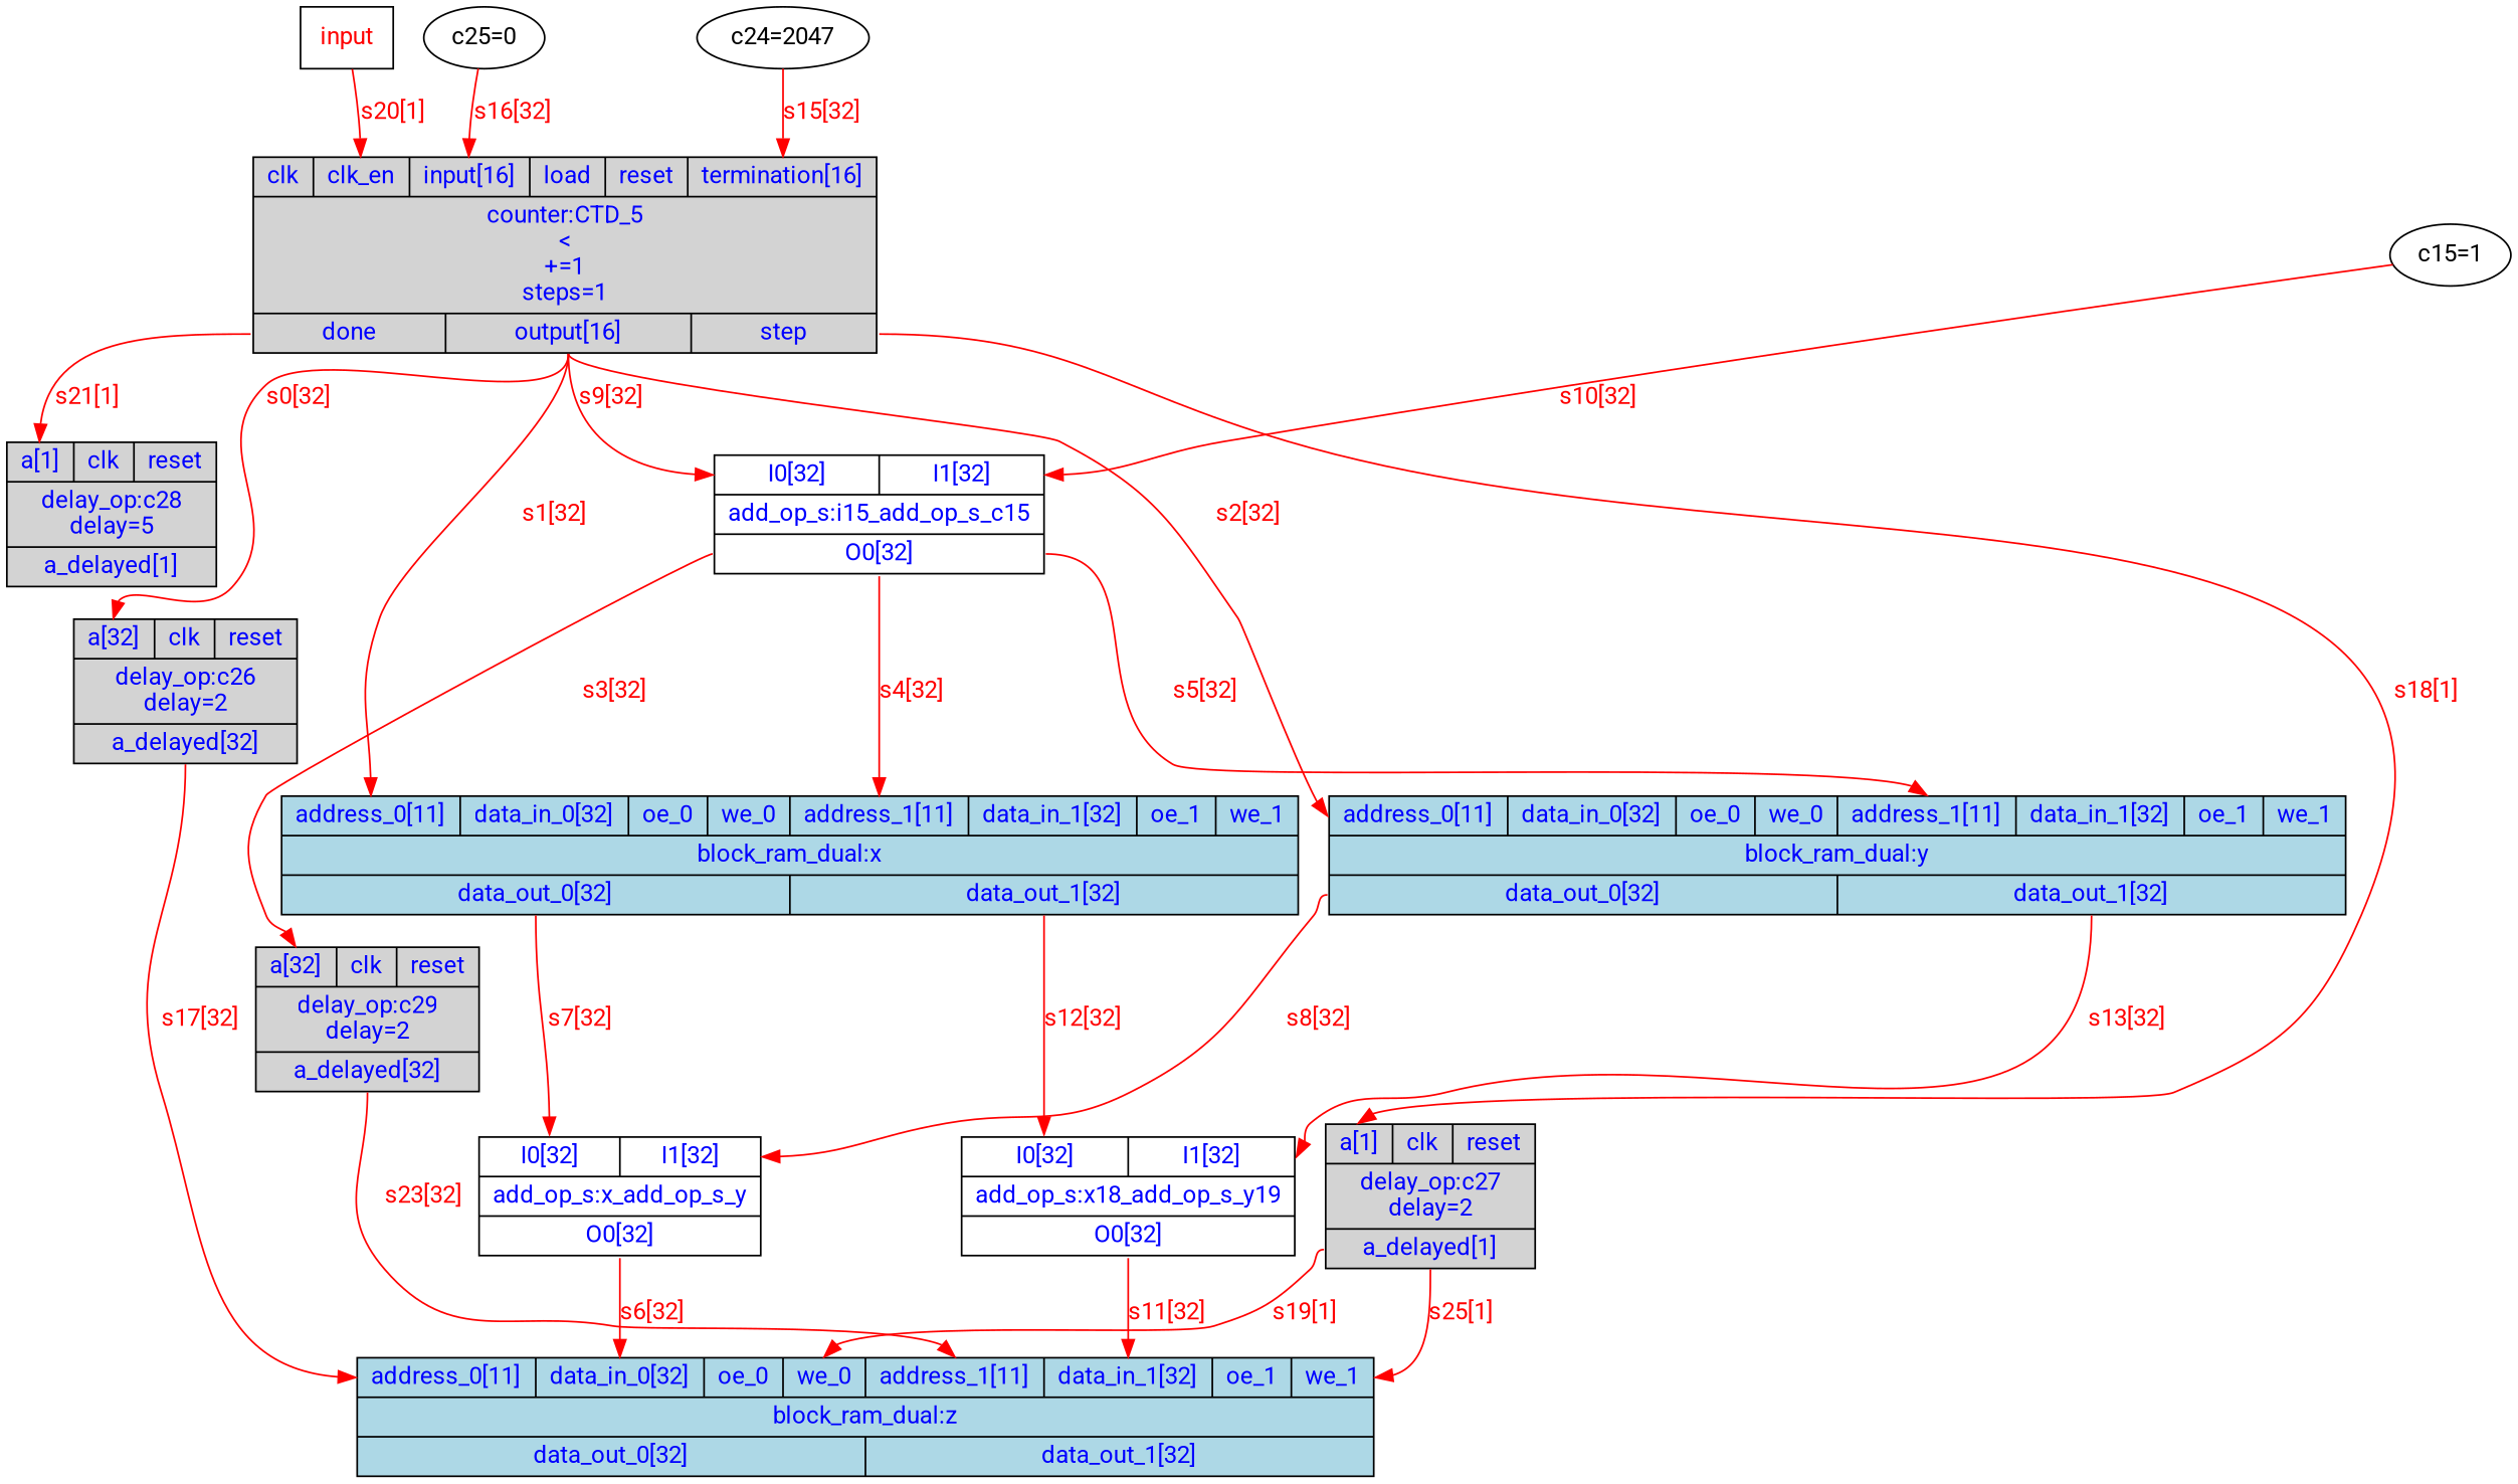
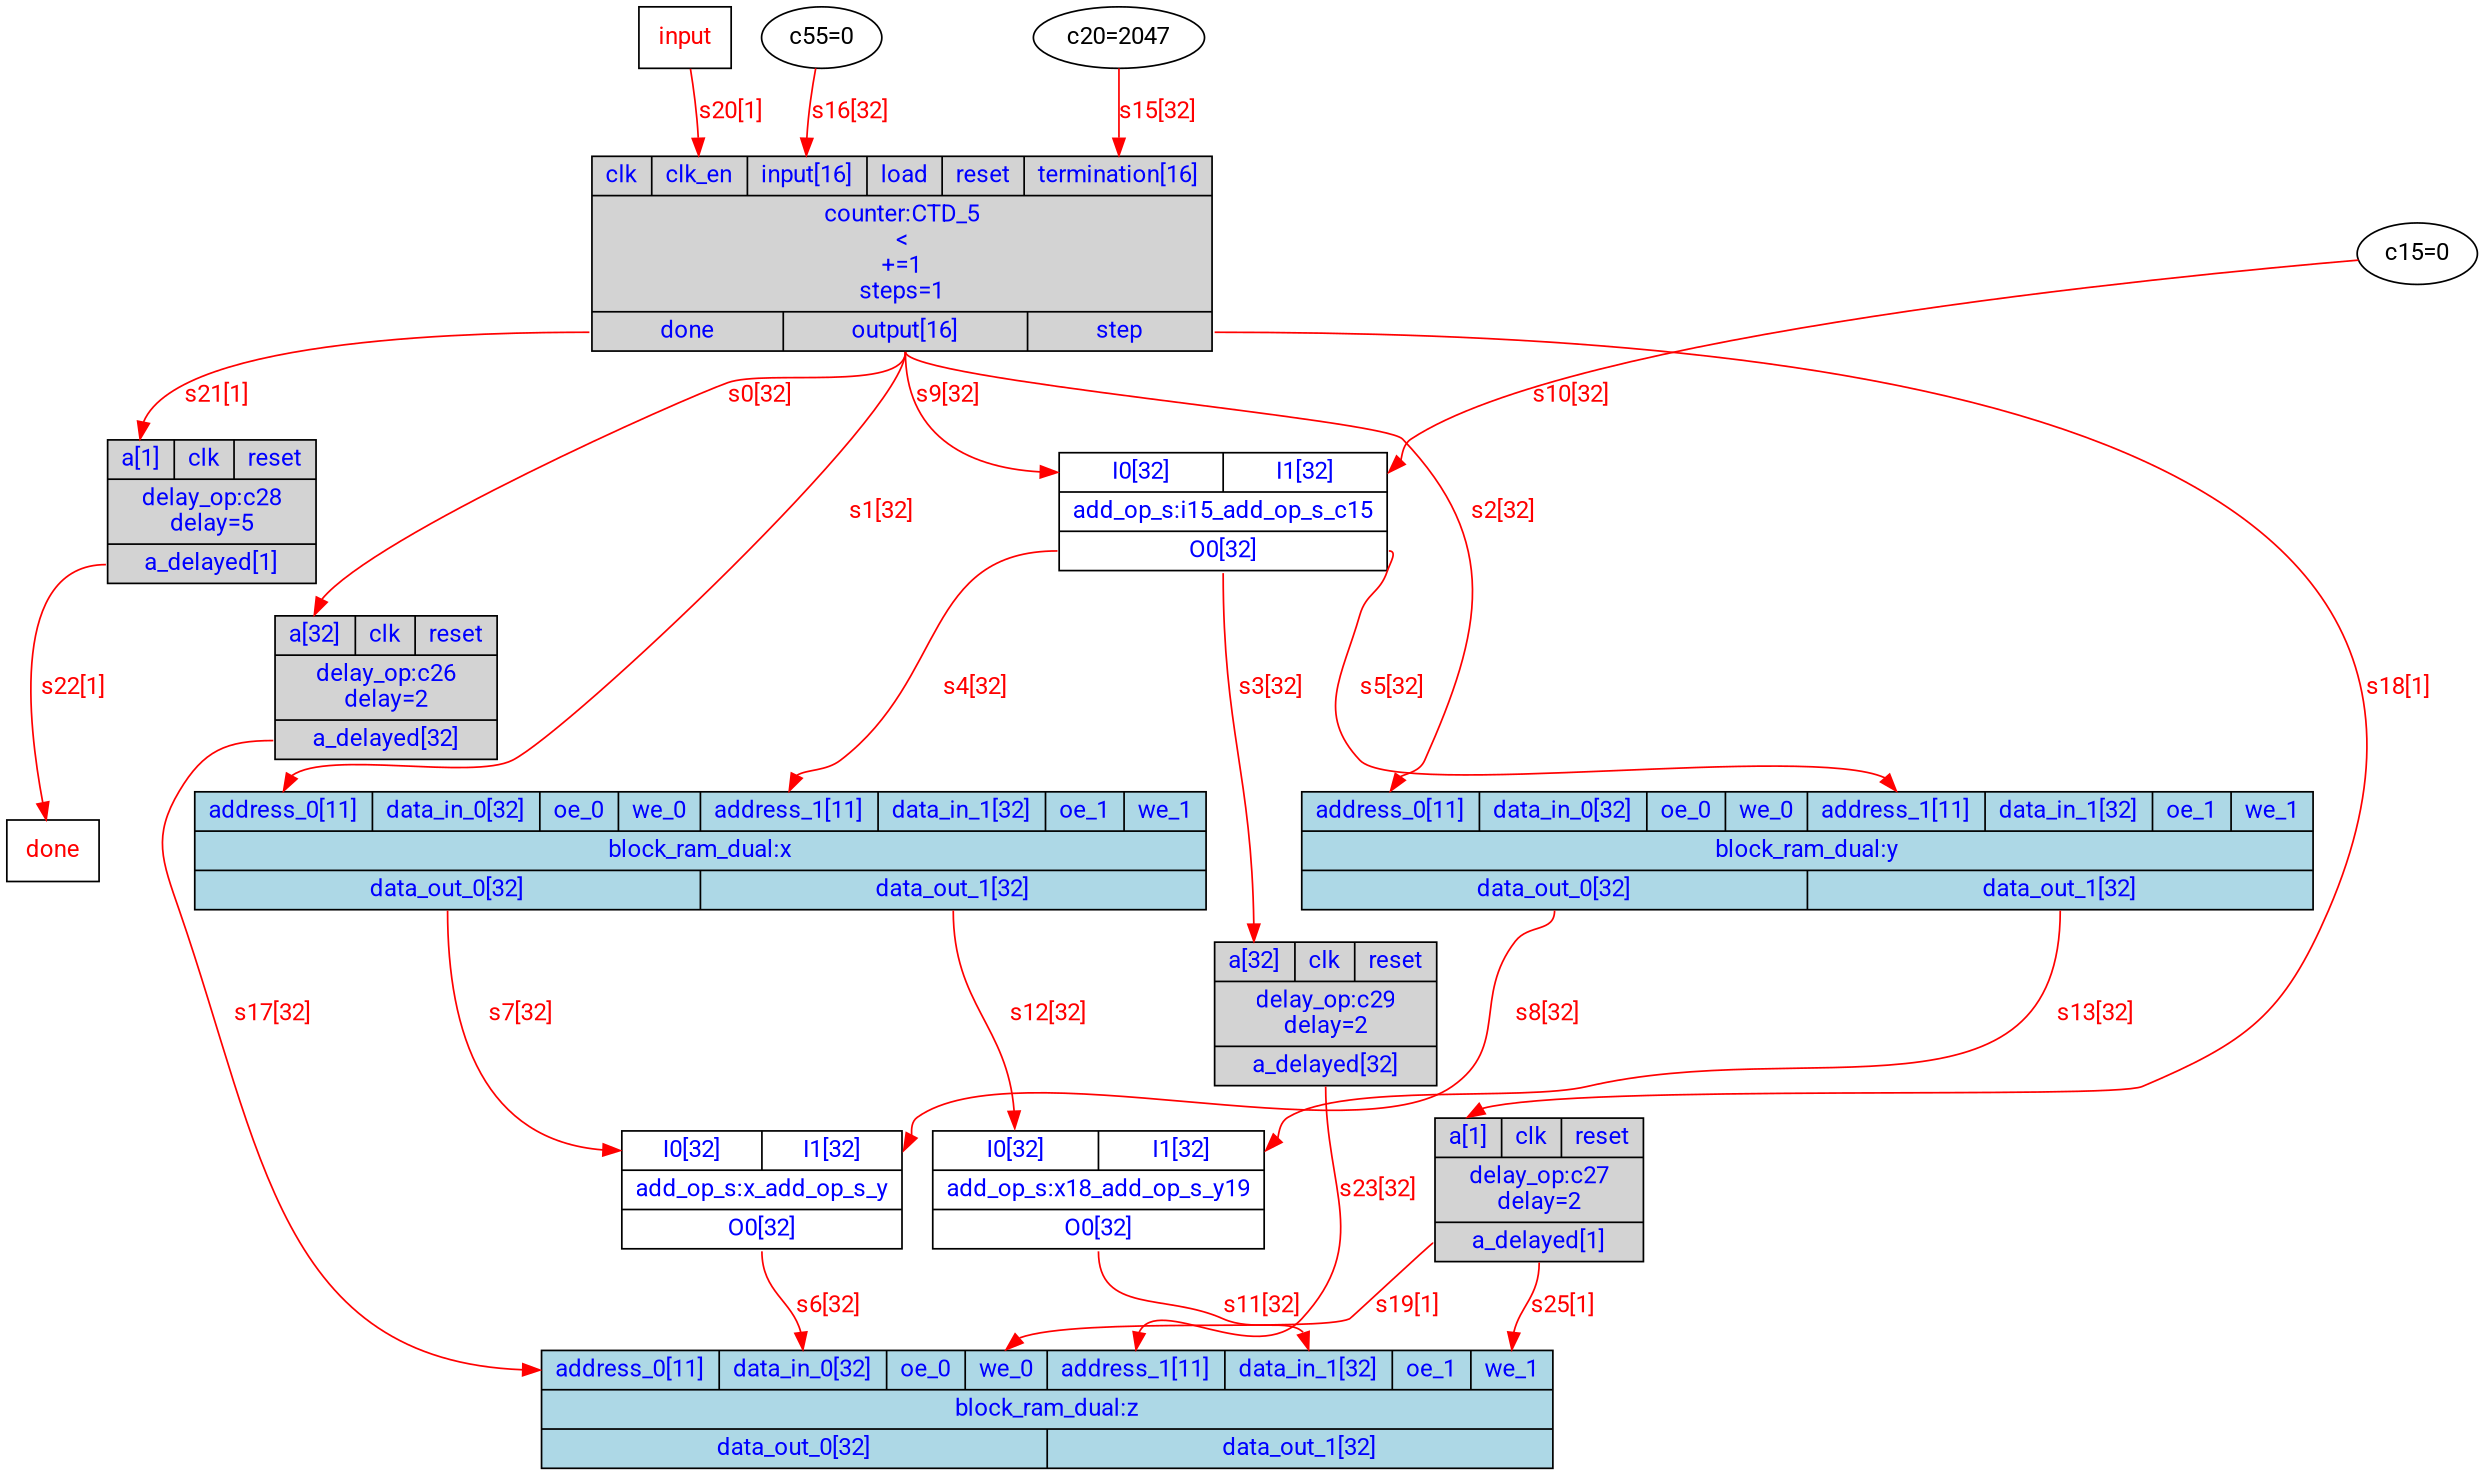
  digraph {
    fontname=Roboto
    node [fontcolor=blue fontname=Roboto shape=record]
    edge [color=red fontcolor=red fontname=Roboto headport=a tailport=O0]
    n1 [fillcolor=lightgray label="{{<clk>clk|<clk_en>clk_en|<input>input[16]|<load>load|<reset>reset|<termination>termination[16]}|counter:CTD_5\n\<\n+=1\nsteps=1|{<done>done|<output>output[16]|<step>step}}" style=filled]
    n2 [label="{{<I0>I0[32]|<I1>I1[32]}|add_op_s:i15_add_op_s_c15|{<O0>O0[32]}}"]
    n3 [fillcolor=lightgray label="{{<a>a[32]|<clk>clk|<reset>reset}|delay_op:c26\ndelay=2|{<a_delayed>a_delayed[32]}}" style=filled]
    n4 [fillcolor=lightgray label="{{<a>a[1]|<clk>clk|<reset>reset}|delay_op:c27\ndelay=2|{<a_delayed>a_delayed[1]}}" style=filled]
    n5 [fillcolor=lightgray label="{{<a>a[1]|<clk>clk|<reset>reset}|delay_op:c28\ndelay=5|{<a_delayed>a_delayed[1]}}" style=filled]
    n6 [fillcolor=lightblue label="{{<address_0>address_0[11]|<data_in_0>data_in_0[32]|<oe_0>oe_0|<we_0>we_0|<address_1>address_1[11]|<data_in_1>data_in_1[32]|<oe_1>oe_1|<we_1>we_1}|block_ram_dual:x|{<data_out_0>data_out_0[32]|<data_out_1>data_out_1[32]}}" style=filled]
    n7 [fillcolor=lightblue label="{{<address_0>address_0[11]|<data_in_0>data_in_0[32]|<oe_0>oe_0|<we_0>we_0|<address_1>address_1[11]|<data_in_1>data_in_1[32]|<oe_1>oe_1|<we_1>we_1}|block_ram_dual:y|{<data_out_0>data_out_0[32]|<data_out_1>data_out_1[32]}}" style=filled]
    n8 [fillcolor=lightgray label="{{<a>a[32]|<clk>clk|<reset>reset}|delay_op:c29\ndelay=2|{<a_delayed>a_delayed[32]}}" style=filled]
    n9 [fillcolor=lightblue label="{{<address_0>address_0[11]|<data_in_0>data_in_0[32]|<oe_0>oe_0|<we_0>we_0|<address_1>address_1[11]|<data_in_1>data_in_1[32]|<oe_1>oe_1|<we_1>we_1}|block_ram_dual:z|{<data_out_0>data_out_0[32]|<data_out_1>data_out_1[32]}}" style=filled]
+   n10 [fontcolor=red label=done shape=msquare]
    n11 [label="{{<I0>I0[32]|<I1>I1[32]}|add_op_s:x_add_op_s_y|{<O0>O0[32]}}"]
    n12 [label="{{<I0>I0[32]|<I1>I1[32]}|add_op_s:x18_add_op_s_y19|{<O0>O0[32]}}"]
-   n13 [fontcolor=b label="c15=1" shape=""]
+   n13 [fontcolor=b label="c15=0" shape=""]
    n14 [fontcolor=red label=input shape=msquare]
-   n15 [fontcolor=b label="c24=2047" shape=""]
-   n16 [fontcolor=b label="c25=0" shape=""]
+   n15 [fontcolor=b label="c20=2047" shape=""]
+   n16 [fontcolor=b label="c55=0" shape=""]
    n1 -> n2 [headport=I0 label="s9[32]" tailport=output]
    n1 -> n3 [label="s0[32]" tailport=output]
    n1 -> n4 [label="s18[1]" tailport=step]
    n1 -> n5 [label="s21[1]" tailport=done]
    n1 -> n6 [headport=address_0 label="s1[32]" tailport=output]
    n1 -> n7 [headport=address_0 label="s2[32]" tailport=output]
    n2 -> n6 [headport=address_1 label="s4[32]"]
    n2 -> n7 [headport=address_1 label="s5[32]"]
    n2 -> n8 [label="s3[32]"]
    n3 -> n9 [headport=address_0 label="s17[32]" tailport=a_delayed]
    n4 -> n9 [headport=we_0 label="s19[1]" tailport=a_delayed]
    n4 -> n9 [headport=we_1 label="s25[1]" tailport=a_delayed]
+   n5 -> n10 [headport=in label="s22[1]" tailport=a_delayed]
    n6 -> n11 [headport=I0 label="s7[32]" tailport=data_out_0]
    n6 -> n12 [headport=I0 label="s12[32]" tailport=data_out_1]
    n7 -> n11 [headport=I1 label="s8[32]" tailport=data_out_0]
    n7 -> n12 [headport=I1 label="s13[32]" tailport=data_out_1]
    n8 -> n9 [headport=address_1 label="s23[32]" tailport=a_delayed]
    n11 -> n9 [headport=data_in_0 label="s6[32]"]
    n12 -> n9 [headport=data_in_1 label="s11[32]"]
    n13 -> n2 [headport=I1 label="s10[32]" tailport=out]
    n14 -> n1 [headport=clk_en label="s20[1]" tailport=out]
    n15 -> n1 [headport=termination label="s15[32]" tailport=out]
    n16 -> n1 [headport=input label="s16[32]" tailport=out]
  }
